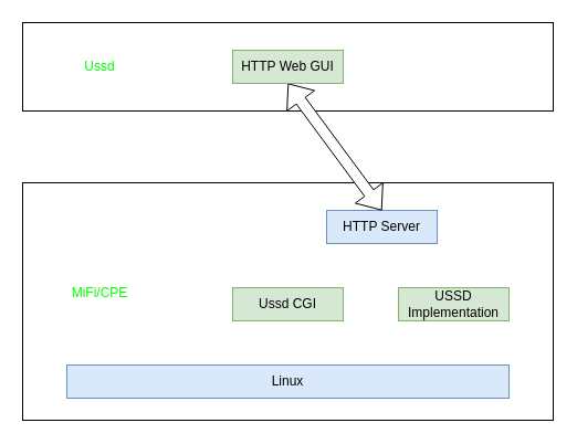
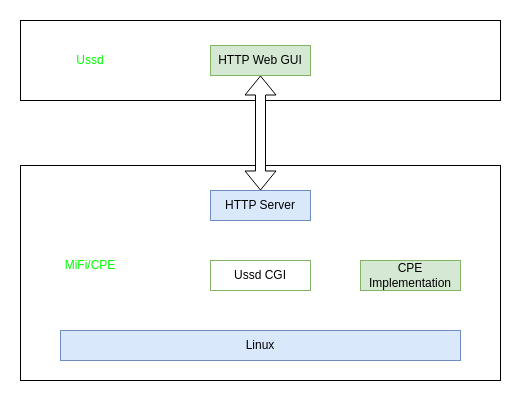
  <mxCell id="0" />
  <mxCell id="1" parent="0" />
  <mxCell id="2" value="" style="rounded=0;whiteSpace=wrap;html=1;" vertex="1" parent="1"><mxGeometry x="20" y="165" width="480" height="215" as="geometry" /></mxCell>
- <mxCell id="3" value="HTTP Server" style="rounded=0;whiteSpace=wrap;html=1;fillColor=#dae8fc;strokeColor=#6c8ebf;" vertex="1" parent="1"><mxGeometry x="295" y="190" width="100" height="30" as="geometry" /></mxCell>
- <mxCell id="4" value="Ussd CGI" style="rounded=0;whiteSpace=wrap;html=1;fillColor=#d5e8d4;strokeColor=#82b366;" vertex="1" parent="1"><mxGeometry x="210" y="260" width="100" height="30" as="geometry" /></mxCell>
- <mxCell id="5" value="USSD Implementation" style="rounded=0;whiteSpace=wrap;html=1;fillColor=#d5e8d4;strokeColor=#82b366;" vertex="1" parent="1"><mxGeometry x="360" y="260" width="100" height="30" as="geometry" /></mxCell>
+ <mxCell id="3" value="HTTP Server" style="rounded=0;whiteSpace=wrap;html=1;fillColor=#dae8fc;strokeColor=#6c8ebf;" vertex="1" parent="1"><mxGeometry x="210" y="190" width="100" height="30" as="geometry" /></mxCell>
+ <mxCell id="4" value="Ussd CGI" style="rounded=0;whiteSpace=wrap;html=1;fillColor=#ffffff;strokeColor=#82b366;" vertex="1" parent="1"><mxGeometry x="210" y="260" width="100" height="30" as="geometry" /></mxCell>
+ <mxCell id="5" value="CPE Implementation" style="rounded=0;whiteSpace=wrap;html=1;fillColor=#d5e8d4;strokeColor=#82b366;" vertex="1" parent="1"><mxGeometry x="360" y="260" width="100" height="30" as="geometry" /></mxCell>
  <mxCell id="6" value="Linux" style="rounded=0;whiteSpace=wrap;html=1;fillColor=#dae8fc;strokeColor=#6c8ebf;" vertex="1" parent="1"><mxGeometry x="60" y="330" width="400" height="30" as="geometry" /></mxCell>
  <mxCell id="7" value="" style="rounded=0;whiteSpace=wrap;html=1;fillColor=#FFFFFF;strokeColor=#000000;" vertex="1" parent="1"><mxGeometry x="20" y="20" width="480" height="80" as="geometry" /></mxCell>
  <mxCell id="8" value="MiFi/CPE" style="text;html=1;strokeColor=none;fillColor=default;align=center;verticalAlign=middle;whiteSpace=wrap;rounded=0;fontColor=#00FF00;" vertex="1" parent="1"><mxGeometry x="60" y="250" width="60" height="30" as="geometry" /></mxCell>
  <mxCell id="9" value="Ussd" style="text;html=1;align=center;verticalAlign=middle;whiteSpace=wrap;rounded=0;fontColor=#00FF00;" vertex="1" parent="1"><mxGeometry x="60" y="45" width="60" height="30" as="geometry" /></mxCell>
  <mxCell id="10" value="" style="shape=flexArrow;endArrow=classic;startArrow=classic;html=1;rounded=0;exitX=0.5;exitY=0;exitDx=0;exitDy=0;fillColor=default;entryX=0.5;entryY=1;entryDx=0;entryDy=0;" edge="1" parent="1" source="3" target="11"><mxGeometry width="100" height="100" relative="1" as="geometry"><mxPoint x="220" y="250" as="sourcePoint" /><mxPoint x="320" y="150" as="targetPoint" /></mxGeometry></mxCell>
  <mxCell id="11" value="HTTP Web GUI" style="rounded=0;whiteSpace=wrap;html=1;fillColor=#d5e8d4;strokeColor=#82b366;" vertex="1" parent="1"><mxGeometry x="210" y="45" width="100" height="30" as="geometry" /></mxCell>
